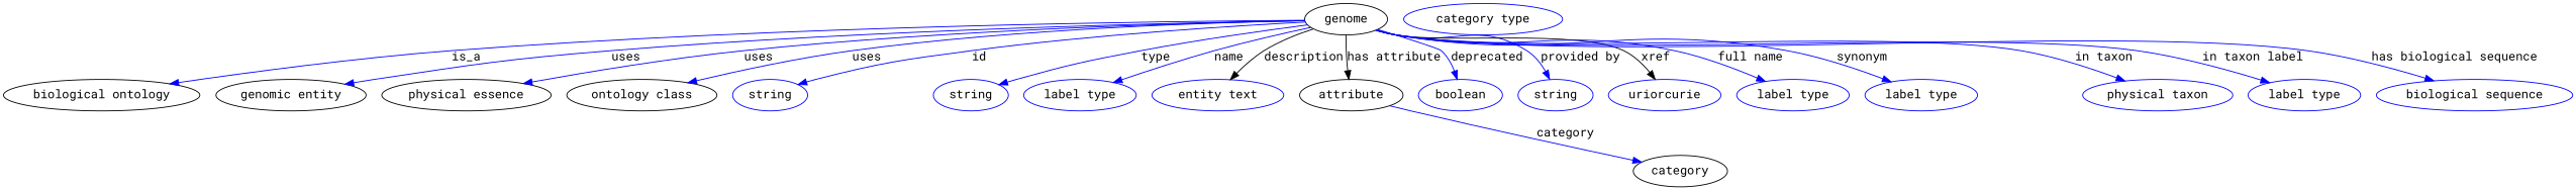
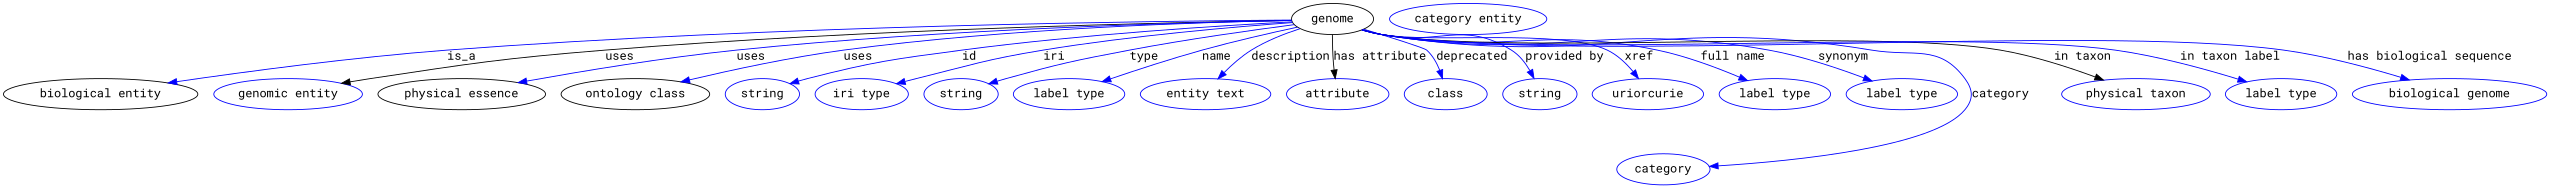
  digraph {
    fontname="Roboto Mono"
    node [fontname="Roboto Mono" color=blue]
    edge [color=blue fontname="Roboto Mono" style=solid]
    n1 [height=0.5 label=genome width=1.3179 color=""]
-   "biological entity" [height=0.5 width=2.3651 label="biological ontology" color=""]
-   "genomic entity" [height=0.5 width=2.2206 color=""]
+   "biological entity" [height=0.5 width=2.3651 color=""]
+   "genomic entity" [height=0.5 width=2.2206]
    "physical essence" [height=0.5 width=2.4553 color=""]
    "ontology class" [height=0.5 width=2.1304 color=""]
    n6 [height=0.5 label=string width=1.0652]
+   n7 [height=0.5 label="iri type" width=1.2277]
    n8 [height=0.5 label=string width=1.0652]
    n9 [height=0.5 label="label type" width=1.5707]
    n10 [height=0.5 label="entity text" width=2.0943]
-   n11 [color=black height=0.5 label=attribute width=1.4443]
-   n12 [height=0.5 label=boolean width=1.2999]
+   n11 [height=0.5 label=attribute width=1.4443]
+   n12 [height=0.5 label=class width=1.2999]
    n13 [height=0.5 label=string width=1.0652]
    n14 [height=0.5 label=uriorcurie width=1.5887]
    n15 [height=0.5 label="label type" width=1.5707]
    n16 [height=0.5 label="label type" width=1.5707]
-   category [height=0.5 width=1.4263 color=""]
+   category [height=0.5 width=1.4263]
    n18 [height=0.5 label="physical taxon" width=2.3109]
    n19 [height=0.5 label="label type" width=1.5707]
-   n20 [height=0.5 label="biological sequence" width=2.8164]
-   n21 [height=0.5 label="category type" width=2.0762]
+   n20 [height=0.5 label="biological genome" width=2.8164]
+   n21 [height=0.5 label="category entity" width=2.0762]
    n1 -> "biological entity" [label=is_a style=""]
-   n1 -> "genomic entity" [label=uses style=""]
+   n1 -> "genomic entity" [label=uses color="" style=""]
    n1 -> "physical essence" [label=uses style=""]
    n1 -> "ontology class" [label=uses style=""]
    n1 -> n6 [label=id]
+   n1 -> n7 [label=iri]
    n1 -> n8 [label=type]
    n1 -> n9 [label=name]
-   n1 -> n10 [color=black label=description]
+   n1 -> n10 [label=description]
    n1 -> n11 [color=black label="has attribute"]
    n1 -> n12 [label=deprecated]
    n1 -> n13 [label="provided by"]
-   n1 -> n14 [color=black label=xref]
+   n1 -> n14 [label=xref]
    n1 -> n15 [label="full name"]
    n1 -> n16 [label=synonym]
-   n11 -> category [label=category]
-   n1 -> n18 [label="in taxon"]
+   n1 -> category [label=category]
+   n1 -> n18 [color=black label="in taxon"]
    n1 -> n19 [label="in taxon label"]
    n1 -> n20 [label="has biological sequence"]
  }
